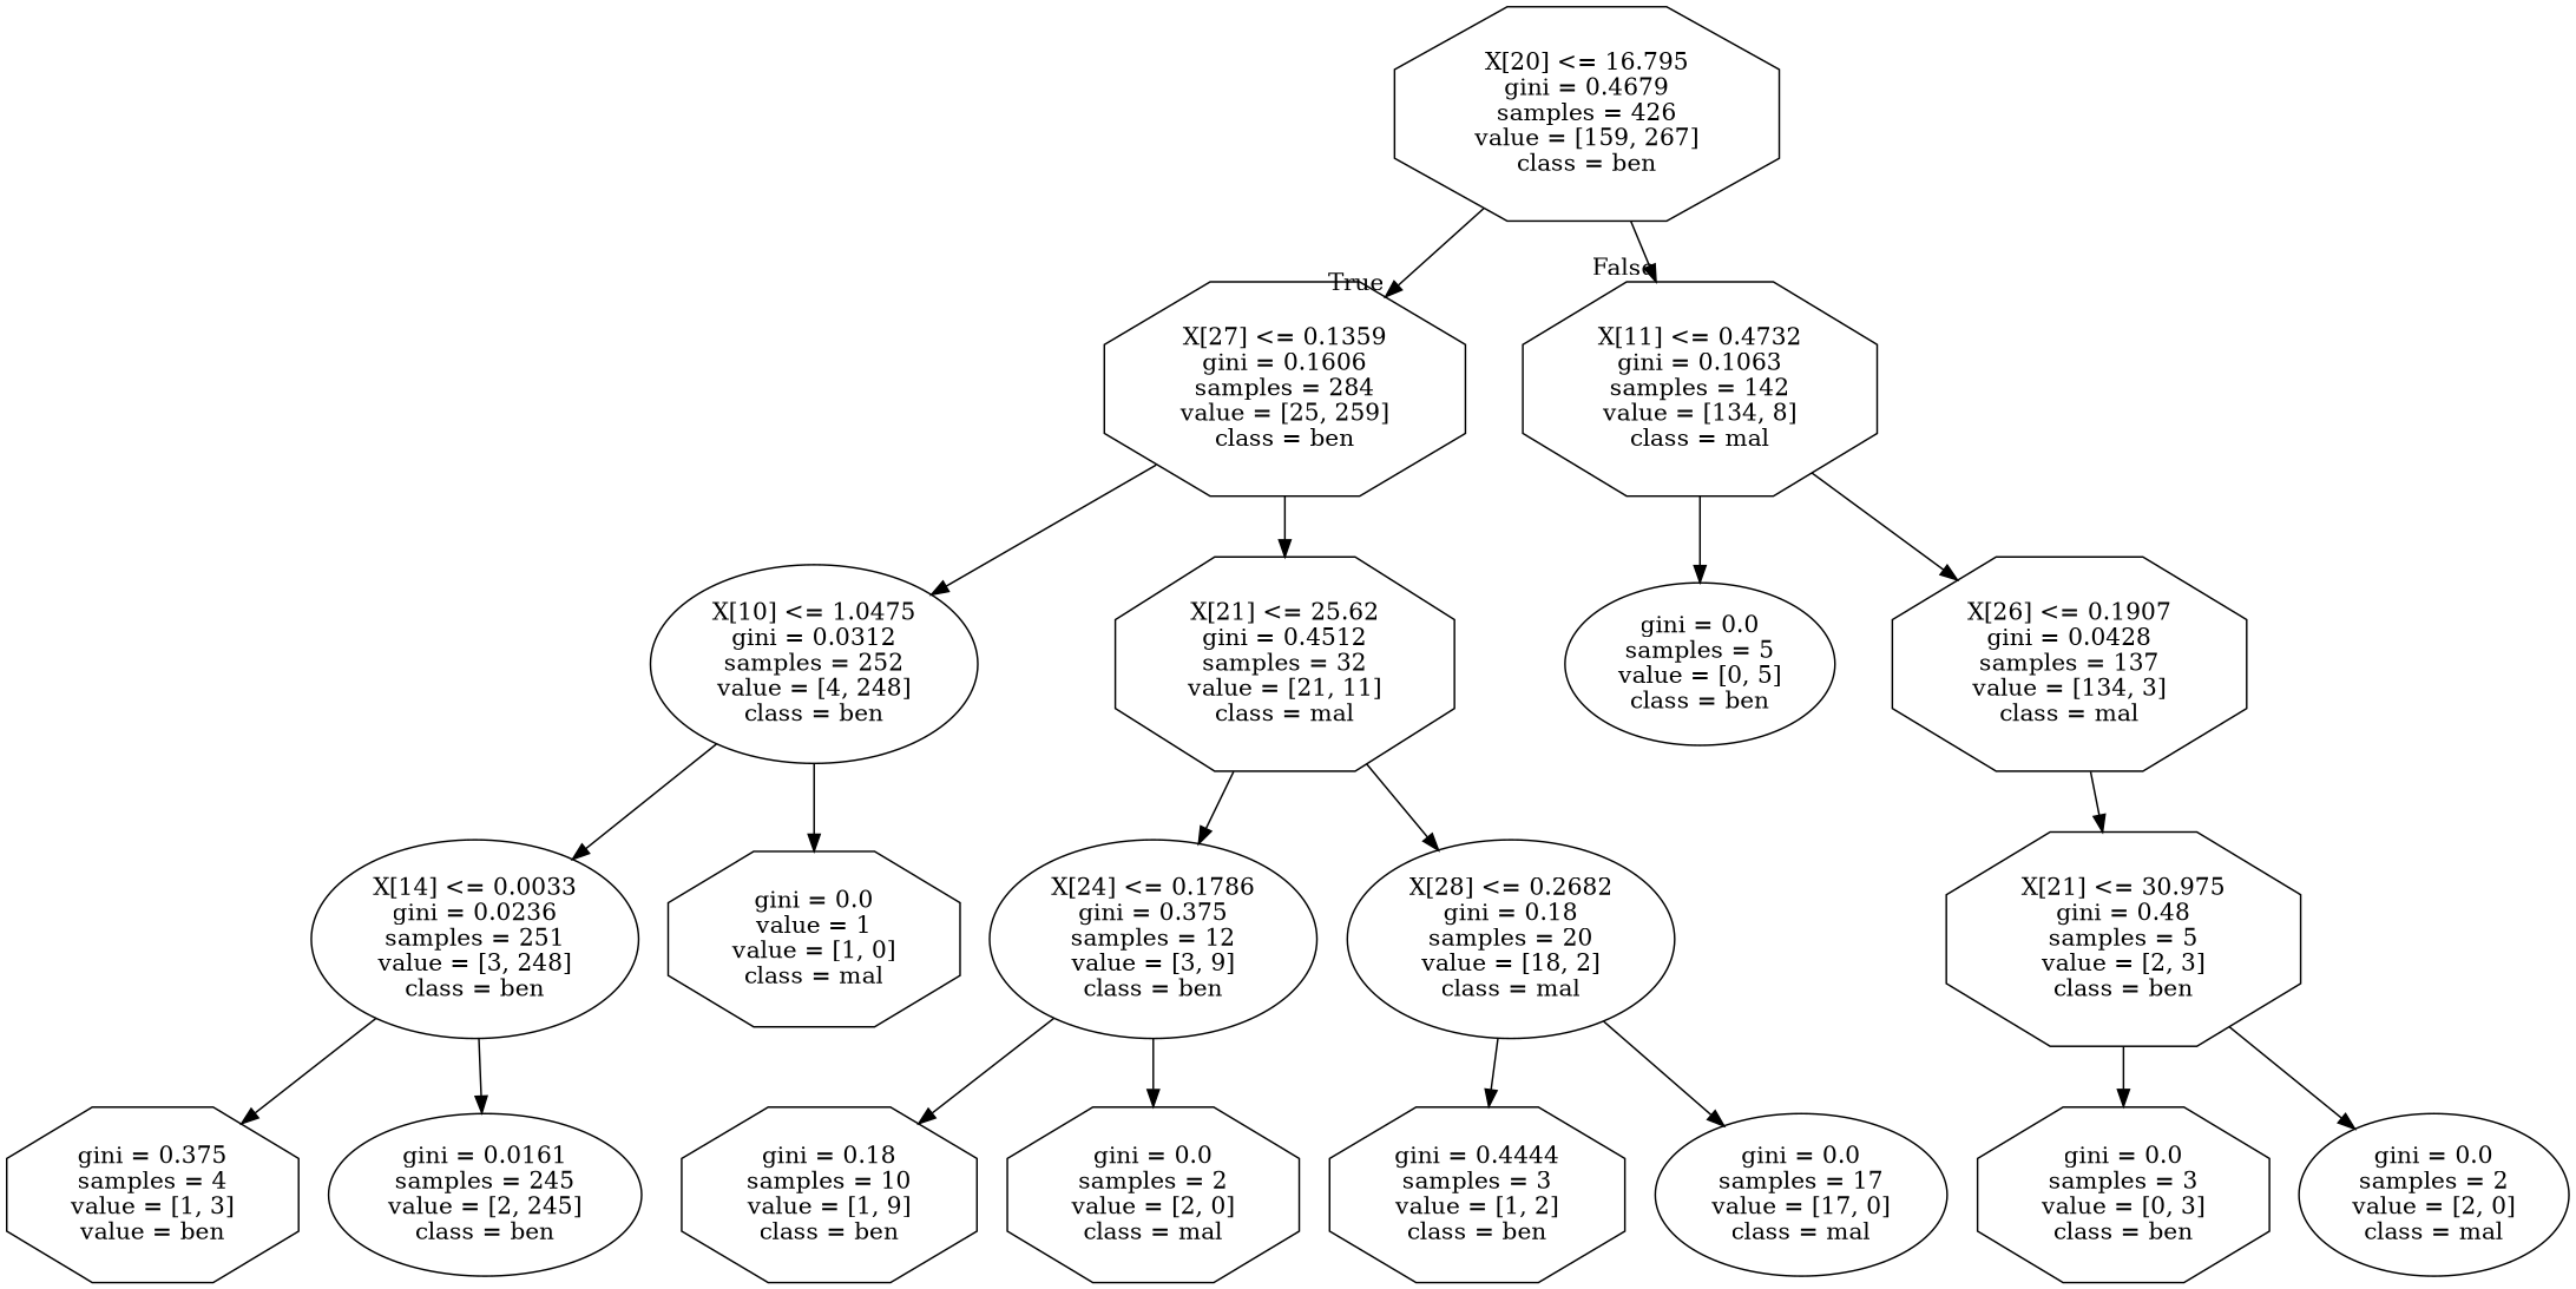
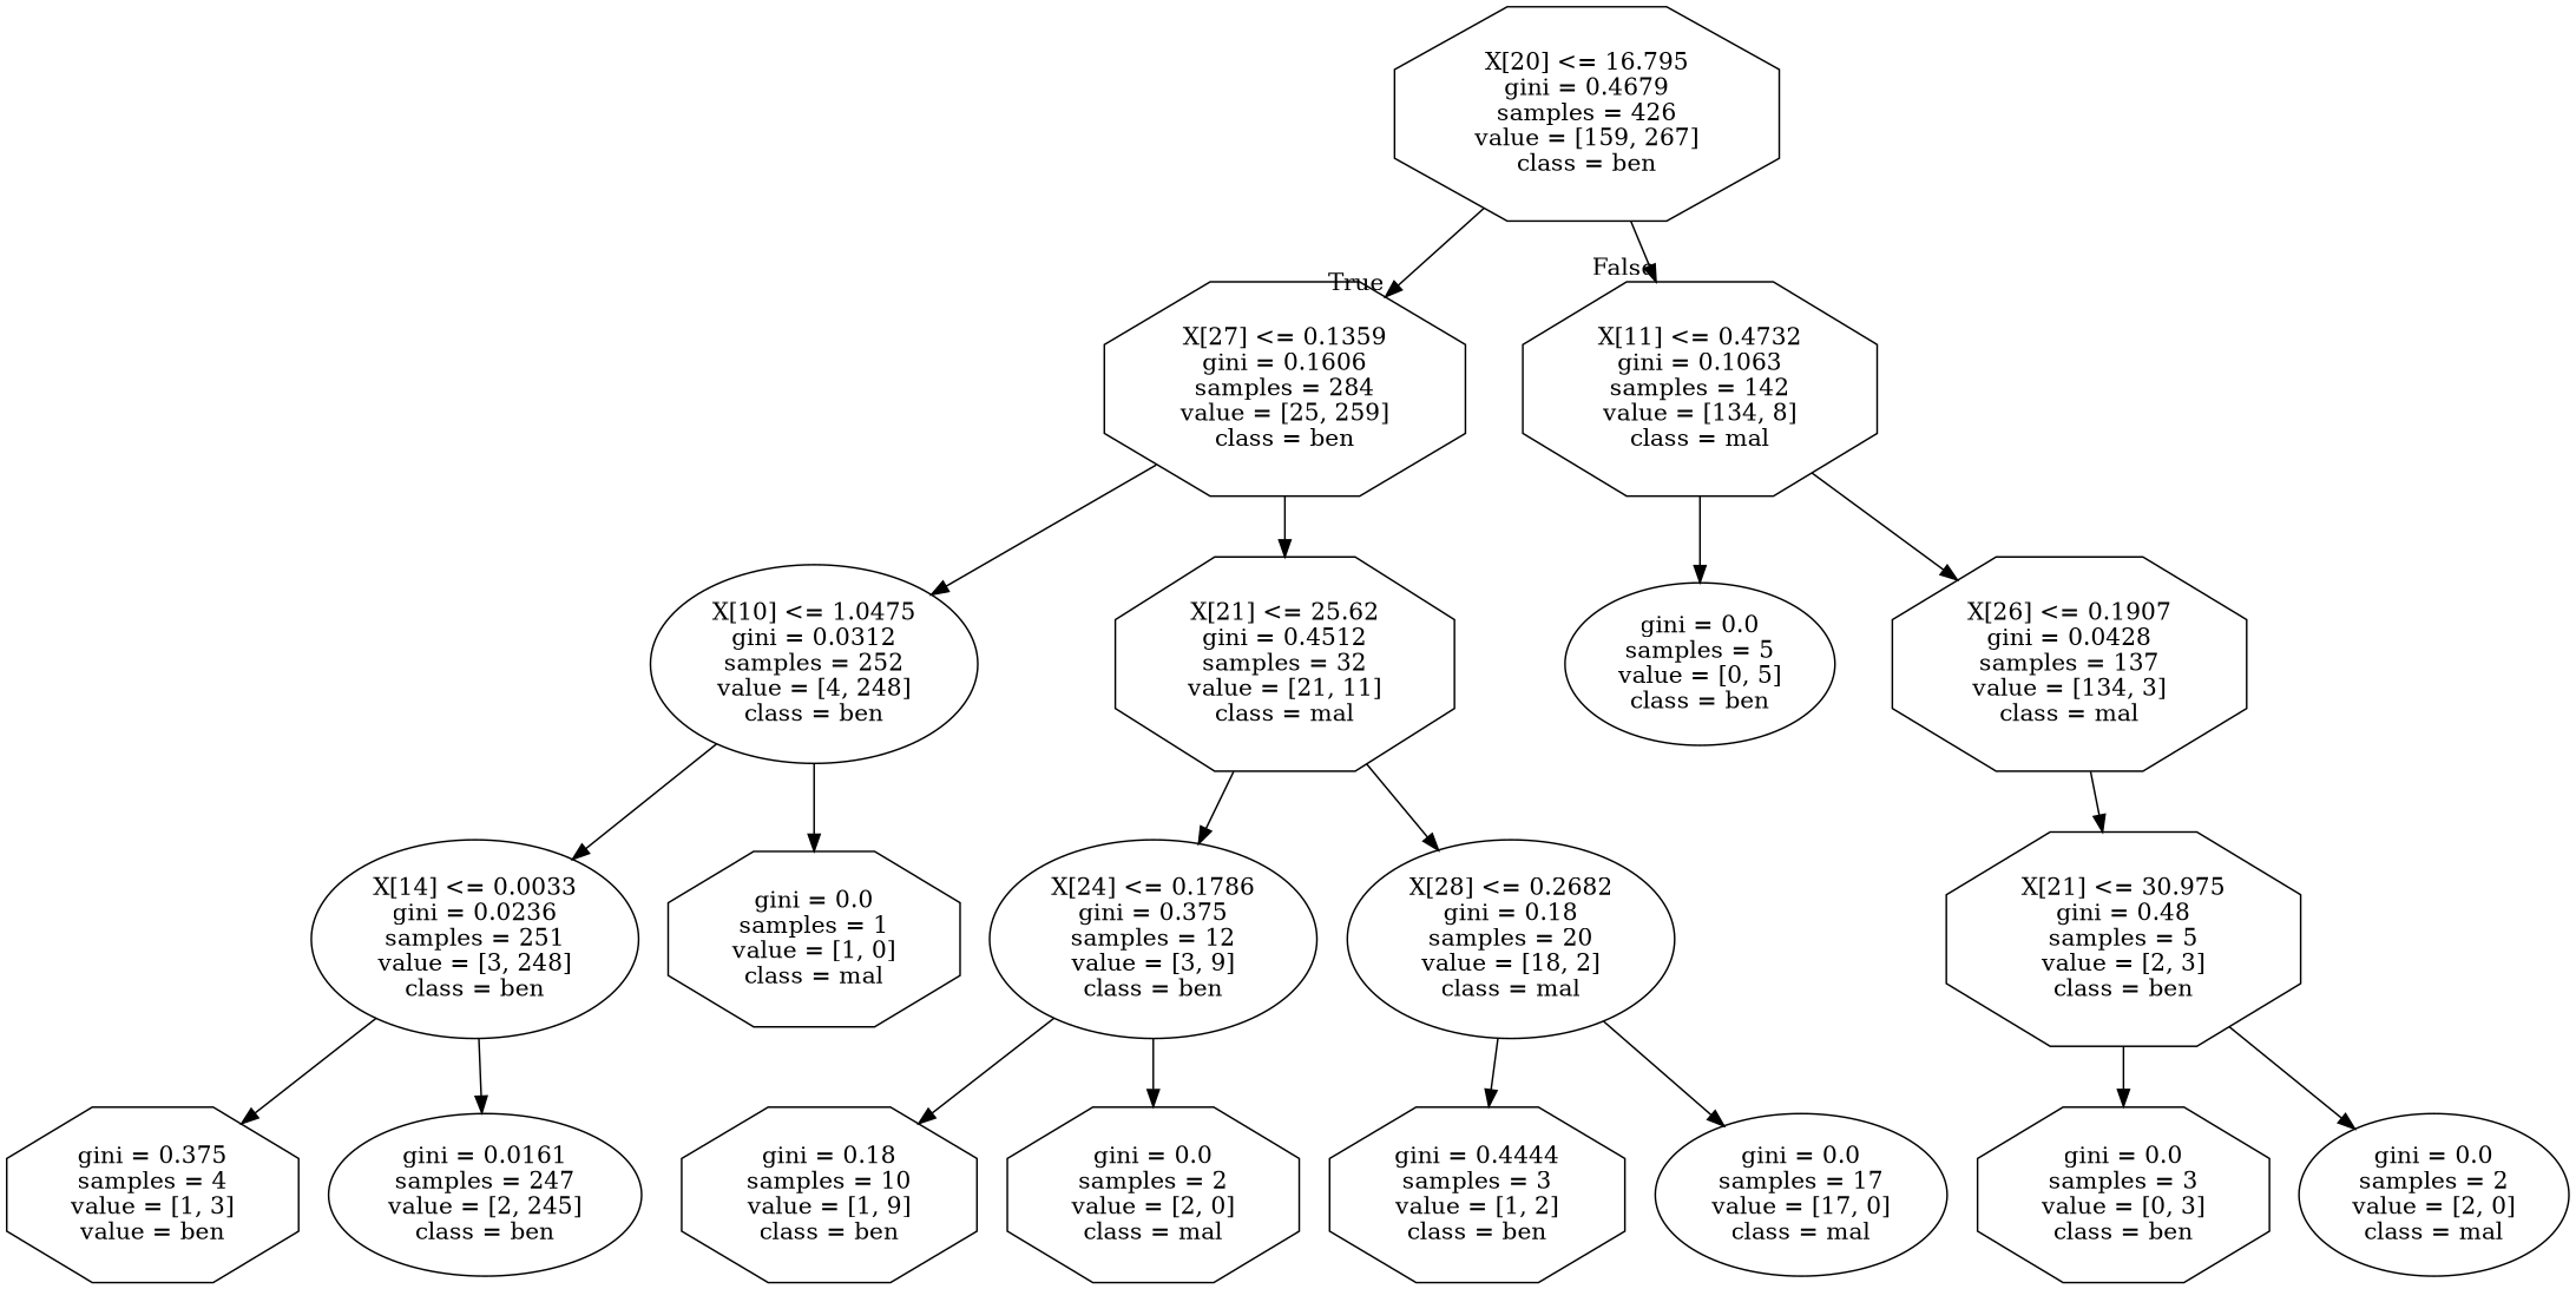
  digraph {
    node [shape=octagon]
    n1 [label="X[20] <= 16.795\ngini = 0.4679\nsamples = 426\nvalue = [159, 267]\nclass = ben"]
    n2 [label="X[27] <= 0.1359\ngini = 0.1606\nsamples = 284\nvalue = [25, 259]\nclass = ben"]
    n3 [label="X[11] <= 0.4732\ngini = 0.1063\nsamples = 142\nvalue = [134, 8]\nclass = mal"]
    n4 [label="X[10] <= 1.0475\ngini = 0.0312\nsamples = 252\nvalue = [4, 248]\nclass = ben" shape=ellipse]
    n5 [label="X[21] <= 25.62\ngini = 0.4512\nsamples = 32\nvalue = [21, 11]\nclass = mal"]
    n6 [label="gini = 0.0\nsamples = 5\nvalue = [0, 5]\nclass = ben" shape=ellipse]
    n7 [label="X[26] <= 0.1907\ngini = 0.0428\nsamples = 137\nvalue = [134, 3]\nclass = mal"]
    n8 [label="X[14] <= 0.0033\ngini = 0.0236\nsamples = 251\nvalue = [3, 248]\nclass = ben" shape=ellipse]
-   n9 [label="gini = 0.0\nvalue = 1\nvalue = [1, 0]\nclass = mal"]
+   n9 [label="gini = 0.0\nsamples = 1\nvalue = [1, 0]\nclass = mal"]
    n10 [label="X[24] <= 0.1786\ngini = 0.375\nsamples = 12\nvalue = [3, 9]\nclass = ben" shape=ellipse]
    n11 [label="X[28] <= 0.2682\ngini = 0.18\nsamples = 20\nvalue = [18, 2]\nclass = mal" shape=ellipse]
    n12 [label="gini = 0.375\nsamples = 4\nvalue = [1, 3]\nvalue = ben"]
-   n13 [label="gini = 0.0161\nsamples = 245\nvalue = [2, 245]\nclass = ben" shape=ellipse]
+   n13 [label="gini = 0.0161\nsamples = 247\nvalue = [2, 245]\nclass = ben" shape=ellipse]
    n14 [label="gini = 0.18\nsamples = 10\nvalue = [1, 9]\nclass = ben"]
    n15 [label="gini = 0.0\nsamples = 2\nvalue = [2, 0]\nclass = mal"]
    n16 [label="gini = 0.4444\nsamples = 3\nvalue = [1, 2]\nclass = ben"]
    n17 [label="gini = 0.0\nsamples = 17\nvalue = [17, 0]\nclass = mal" shape=ellipse]
    n18 [label="X[21] <= 30.975\ngini = 0.48\nsamples = 5\nvalue = [2, 3]\nclass = ben"]
    n19 [label="gini = 0.0\nsamples = 3\nvalue = [0, 3]\nclass = ben"]
    n20 [label="gini = 0.0\nsamples = 2\nvalue = [2, 0]\nclass = mal" shape=ellipse]
    n1 -> n2 [headlabel=True labelangle=45 labeldistance=2.5]
    n1 -> n3 [headlabel=False labelangle=-45 labeldistance=2.5]
    n2 -> n4
    n2 -> n5
    n3 -> n6
    n3 -> n7
    n4 -> n8
    n4 -> n9
    n5 -> n10
    n5 -> n11
    n7 -> n18
    n8 -> n12
    n8 -> n13
    n10 -> n14
    n10 -> n15
    n11 -> n16
    n11 -> n17
    n18 -> n19
    n18 -> n20
  }
